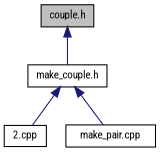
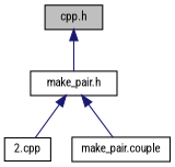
  digraph {
    fontname="Roboto Condensed"
    node [color=black fillcolor=white fontname="Roboto Condensed" fontsize=10 shape=record style=filled]
    edge [color=midnightblue dir=back fontname="Roboto Condensed" fontsize=10 labelfontname=Helvetica labelfontsize=10 style=solid]
-   n1 [fillcolor=grey75 fontcolor=black height=0.2 label="couple.h" width=0.4]
-   n2 [height=0.2 label="make_couple.h" width=0.4]
+   n1 [fillcolor=grey75 fontcolor=black height=0.2 label="cpp.h" width=0.4]
+   n2 [height=0.2 label="make_pair.h" width=0.4]
    n3 [height=0.2 label="2.cpp" width=0.4]
-   n4 [height=0.2 label="make_pair.cpp" width=0.4]
+   n4 [height=0.2 label="make_pair.couple" width=0.4]
    n1 -> n2
    n2 -> n3
    n2 -> n4
  }
